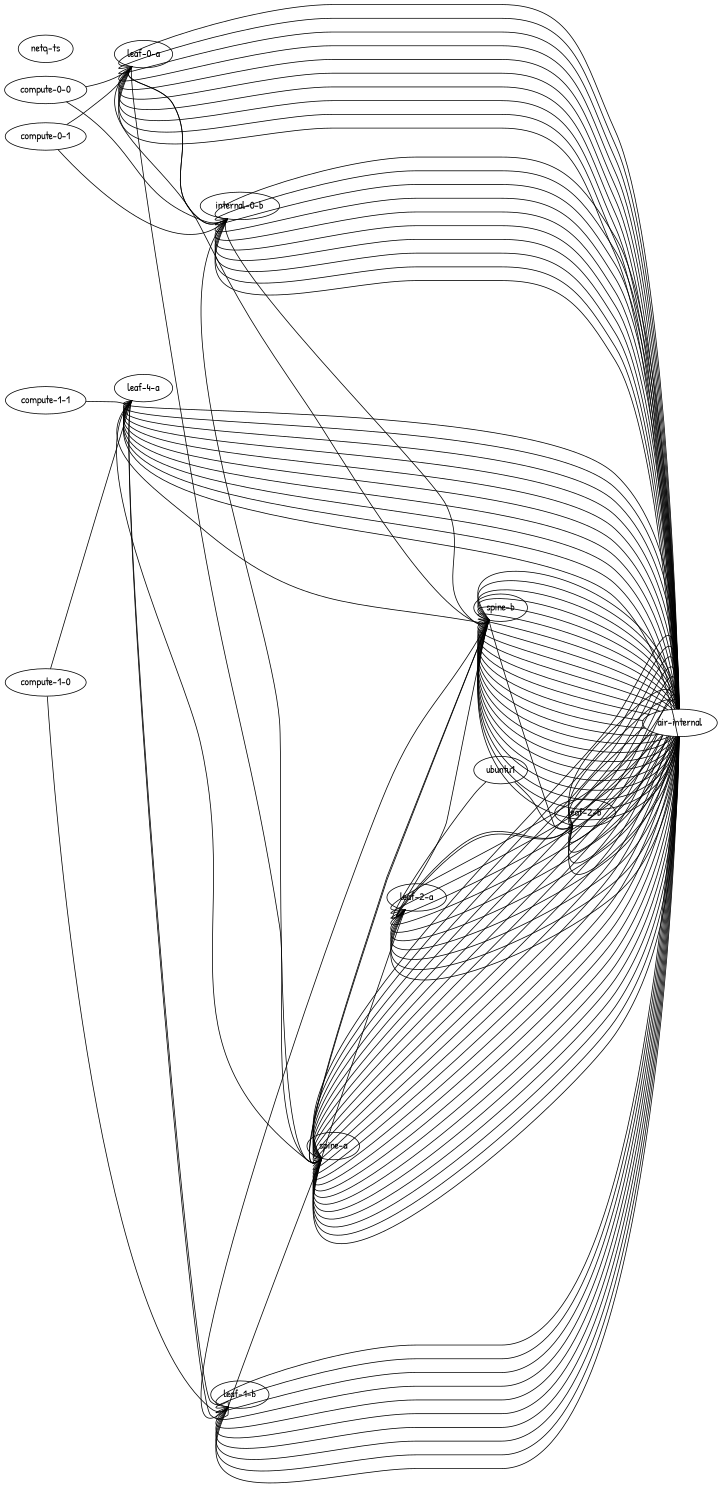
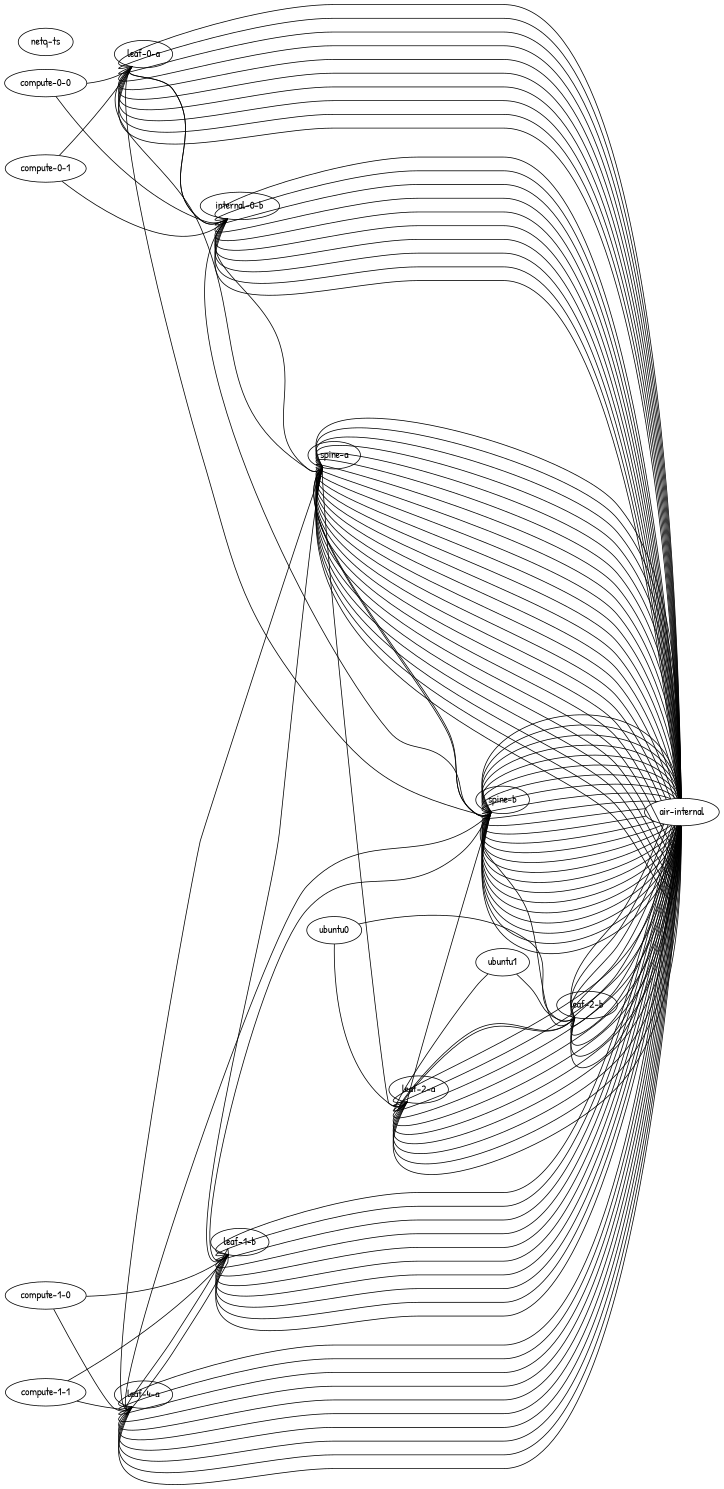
  graph {
    fontname="Patrick Hand"
    rankdir=LR
    node [cpu=1 fontname="Patrick Hand" memory=2048 os="cumulus-vx-5.8.0"]
    edge [fontname="Patrick Hand" headport=swp1 tailport=swp7]
    "spine-a" [function=spine]
    "leaf-2-a" [function=leaf]
    "air-internal" [function=fake cpu="" memory="" os=""]
    "leaf-2-b" [function=leaf]
    "spine-b" [function=spine]
    ubuntu1 [memory=1024 os="generic/ubuntu2204"]
    "leaf-0-a" [function=leaf]
    n8 [function=leaf label="internal-0-b"]
    n9 [function=leaf label="leaf-4-a"]
    "leaf-1-b" [function=leaf]
    "compute-0-0" [memory=1024 os="generic/ubuntu2204"]
    "compute-0-1" [memory=1024 os="generic/ubuntu2204"]
    "compute-1-0" [memory=1024 os="generic/ubuntu2204"]
    "compute-1-1" [memory=1024 os="generic/ubuntu2204"]
+   ubuntu0 [memory=1024 os="generic/ubuntu2204"]
    "netq-ts" [os="netq-ts-cloud-4.5.0" cpu="" memory=""]
    "spine-a" -- "leaf-2-a" [headport=swp13 tailport=swp5]
    "spine-a" -- "air-internal" [headport=eth1]
    "spine-a" -- "air-internal" [headport=eth2 tailport=swp8]
    "spine-a" -- "air-internal" [headport=eth3 tailport=swp9]
    "spine-a" -- "air-internal" [headport=eth4 tailport=swp10]
    "spine-a" -- "air-internal" [headport=eth5 tailport=swp11]
    "spine-a" -- "air-internal" [headport=eth6 tailport=swp12]
    "spine-a" -- "air-internal" [headport=eth7 tailport=swp13]
    "spine-a" -- "air-internal" [headport=eth8 tailport=swp14]
    "spine-a" -- "air-internal" [headport=eth9 tailport=swp15]
    "spine-a" -- "air-internal" [headport=eth10 tailport=swp16]
    "spine-a" -- "air-internal" [headport=eth11 tailport=swp17]
    "spine-a" -- "air-internal" [headport=eth12 tailport=swp18]
    "spine-a" -- "air-internal" [headport=eth13 tailport=swp19]
    "spine-a" -- "air-internal" [headport=eth14 tailport=swp20]
    "spine-a" -- "air-internal" [headport=eth15 tailport=swp21]
    "spine-a" -- "air-internal" [headport=eth16 tailport=swp22]
    "spine-a" -- "air-internal" [headport=eth17 tailport=swp23]
    "spine-a" -- "air-internal" [headport=eth18 tailport=swp24]
    "spine-a" -- "air-internal" [headport=eth19 tailport=swp25]
    "spine-a" -- "air-internal" [headport=eth20 tailport=swp26]
    "spine-a" -- "air-internal" [headport=eth21 tailport=swp27]
    "spine-a" -- "air-internal" [headport=eth22 tailport=swp28]
    "spine-a" -- "air-internal" [headport=eth23 tailport=swp29]
    "spine-a" -- "air-internal" [headport=eth24 tailport=swp30]
    "leaf-2-a" -- "air-internal" [headport=eth89 tailport=swp3]
    "leaf-2-a" -- "air-internal" [headport=eth90 tailport=swp4]
    "leaf-2-a" -- "air-internal" [headport=eth91 tailport=swp5]
    "leaf-2-a" -- "air-internal" [headport=eth92 tailport=swp6]
    "leaf-2-a" -- "air-internal" [headport=eth93]
    "leaf-2-a" -- "air-internal" [headport=eth94 tailport=swp8]
    "leaf-2-a" -- "air-internal" [headport=eth95 tailport=swp9]
    "leaf-2-a" -- "air-internal" [headport=eth96 tailport=swp10]
    "leaf-2-a" -- "air-internal" [headport=eth97 tailport=swp11]
    "leaf-2-a" -- "air-internal" [headport=eth98 tailport=swp12]
    "leaf-2-a" -- "leaf-2-b" [headport=swp15 tailport=swp15]
    "leaf-2-a" -- "leaf-2-b" [headport=swp16 tailport=swp16]
    "leaf-2-a" -- "spine-b" [headport=swp5 tailport=swp14]
    "leaf-2-a" -- ubuntu1 [headport=eth1 tailport=swp2]
    "leaf-2-b" -- "air-internal" [headport=eth99 tailport=swp3]
    "leaf-2-b" -- "air-internal" [headport=eth100 tailport=swp4]
    "leaf-2-b" -- "air-internal" [headport=eth101 tailport=swp5]
    "leaf-2-b" -- "air-internal" [headport=eth102 tailport=swp6]
    "leaf-2-b" -- "air-internal" [headport=eth103]
    "leaf-2-b" -- "air-internal" [headport=eth104 tailport=swp8]
    "leaf-2-b" -- "air-internal" [headport=eth105 tailport=swp9]
    "leaf-2-b" -- "air-internal" [headport=eth106 tailport=swp10]
    "leaf-2-b" -- "air-internal" [headport=eth107 tailport=swp11]
    "leaf-2-b" -- "air-internal" [headport=eth108 tailport=swp12]
    "spine-b" -- "spine-a" [headport=swp32 tailport=swp32]
    "spine-b" -- "spine-a" [headport=swp31 tailport=swp31]
    "spine-b" -- "air-internal" [headport=eth25]
    "spine-b" -- "air-internal" [headport=eth26 tailport=swp8]
    "spine-b" -- "air-internal" [headport=eth27 tailport=swp9]
    "spine-b" -- "air-internal" [headport=eth28 tailport=swp10]
    "spine-b" -- "air-internal" [headport=eth29 tailport=swp11]
    "spine-b" -- "air-internal" [headport=eth30 tailport=swp12]
    "spine-b" -- "air-internal" [headport=eth31 tailport=swp13]
    "spine-b" -- "air-internal" [headport=eth32 tailport=swp14]
    "spine-b" -- "air-internal" [headport=eth33 tailport=swp15]
    "spine-b" -- "air-internal" [headport=eth34 tailport=swp16]
    "spine-b" -- "air-internal" [headport=eth35 tailport=swp17]
    "spine-b" -- "air-internal" [headport=eth36 tailport=swp18]
    "spine-b" -- "air-internal" [headport=eth37 tailport=swp19]
    "spine-b" -- "air-internal" [headport=eth38 tailport=swp20]
    "spine-b" -- "air-internal" [headport=eth39 tailport=swp21]
    "spine-b" -- "air-internal" [headport=eth40 tailport=swp22]
    "spine-b" -- "air-internal" [headport=eth41 tailport=swp23]
    "spine-b" -- "air-internal" [headport=eth42 tailport=swp24]
    "spine-b" -- "air-internal" [headport=eth43 tailport=swp25]
    "spine-b" -- "air-internal" [headport=eth44 tailport=swp26]
    "spine-b" -- "air-internal" [headport=eth45 tailport=swp27]
    "spine-b" -- "air-internal" [headport=eth46 tailport=swp28]
    "spine-b" -- "air-internal" [headport=eth47 tailport=swp29]
    "spine-b" -- "air-internal" [headport=eth48 tailport=swp30]
    "spine-b" -- "leaf-2-b" [headport=swp14 tailport=swp6]
    ubuntu1 -- "leaf-2-b" [headport=swp2 tailport=eth2]
    "leaf-0-a" -- "spine-a" [tailport=swp13]
    "leaf-0-a" -- "air-internal" [headport=eth49 tailport=swp3]
    "leaf-0-a" -- "air-internal" [headport=eth50 tailport=swp4]
    "leaf-0-a" -- "air-internal" [headport=eth51 tailport=swp5]
    "leaf-0-a" -- "air-internal" [headport=eth52 tailport=swp6]
    "leaf-0-a" -- "air-internal" [headport=eth53]
    "leaf-0-a" -- "air-internal" [headport=eth54 tailport=swp8]
    "leaf-0-a" -- "air-internal" [headport=eth55 tailport=swp9]
    "leaf-0-a" -- "air-internal" [headport=eth56 tailport=swp10]
    "leaf-0-a" -- "air-internal" [headport=eth57 tailport=swp11]
    "leaf-0-a" -- "air-internal" [headport=eth58 tailport=swp12]
    "leaf-0-a" -- "spine-b" [tailport=swp14]
    "leaf-0-a" -- n8 [headport=swp16 tailport=swp16]
    n8 -- "spine-a" [headport=swp2 tailport=swp13]
    n8 -- "air-internal" [headport=eth59 tailport=swp3]
    n8 -- "air-internal" [headport=eth60 tailport=swp4]
    n8 -- "air-internal" [headport=eth61 tailport=swp5]
    n8 -- "air-internal" [headport=eth62 tailport=swp6]
    n8 -- "air-internal" [headport=eth63]
    n8 -- "air-internal" [headport=eth64 tailport=swp8]
    n8 -- "air-internal" [headport=eth65 tailport=swp9]
    n8 -- "air-internal" [headport=eth66 tailport=swp10]
    n8 -- "air-internal" [headport=eth67 tailport=swp11]
    n8 -- "air-internal" [headport=eth68 tailport=swp12]
    n8 -- "spine-b" [headport=swp2 tailport=swp14]
    n8 -- "leaf-0-a" [headport=swp15 tailport=swp15]
    n9 -- "spine-a" [headport=swp3 tailport=swp13]
    n9 -- "air-internal" [headport=eth69 tailport=swp3]
    n9 -- "air-internal" [headport=eth70 tailport=swp4]
    n9 -- "air-internal" [headport=eth71 tailport=swp5]
    n9 -- "air-internal" [headport=eth72 tailport=swp6]
    n9 -- "air-internal" [headport=eth73]
    n9 -- "air-internal" [headport=eth74 tailport=swp8]
    n9 -- "air-internal" [headport=eth75 tailport=swp9]
    n9 -- "air-internal" [headport=eth76 tailport=swp10]
    n9 -- "air-internal" [headport=eth77 tailport=swp11]
    n9 -- "air-internal" [headport=eth78 tailport=swp12]
    n9 -- "spine-b" [headport=swp3 tailport=swp14]
    n9 -- "leaf-1-b" [headport=swp16 tailport=swp16]
    n9 -- "leaf-1-b" [headport=swp15 tailport=swp15]
    "leaf-1-b" -- "spine-a" [headport=swp4 tailport=swp13]
    "leaf-1-b" -- "air-internal" [headport=eth79 tailport=swp3]
    "leaf-1-b" -- "air-internal" [headport=eth80 tailport=swp4]
    "leaf-1-b" -- "air-internal" [headport=eth81 tailport=swp5]
    "leaf-1-b" -- "air-internal" [headport=eth82 tailport=swp6]
    "leaf-1-b" -- "air-internal" [headport=eth83]
    "leaf-1-b" -- "air-internal" [headport=eth84 tailport=swp8]
    "leaf-1-b" -- "air-internal" [headport=eth85 tailport=swp9]
    "leaf-1-b" -- "air-internal" [headport=eth86 tailport=swp10]
    "leaf-1-b" -- "air-internal" [headport=eth87 tailport=swp11]
    "leaf-1-b" -- "air-internal" [headport=eth88 tailport=swp12]
    "leaf-1-b" -- "spine-b" [headport=swp4 tailport=swp14]
    "compute-0-0" -- "leaf-0-a" [tailport=eth1]
    "compute-0-0" -- n8 [tailport=eth2]
    "compute-0-1" -- "leaf-0-a" [headport=swp2 tailport=eth1]
    "compute-0-1" -- n8 [headport=swp2 tailport=eth2]
    "compute-1-0" -- n9 [tailport=eth1]
    "compute-1-0" -- "leaf-1-b" [tailport=eth2]
    "compute-1-1" -- n9 [headport=swp2 tailport=eth1]
+   "compute-1-1" -- "leaf-1-b" [headport=swp2 tailport=eth2]
+   ubuntu0 -- "leaf-2-a" [tailport=eth1]
+   ubuntu0 -- "leaf-2-b" [tailport=eth2]
  }
